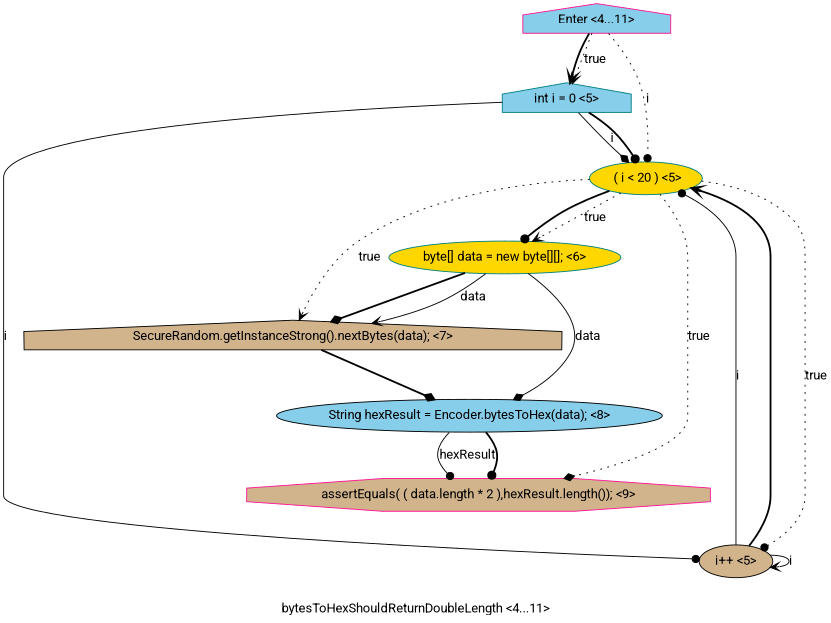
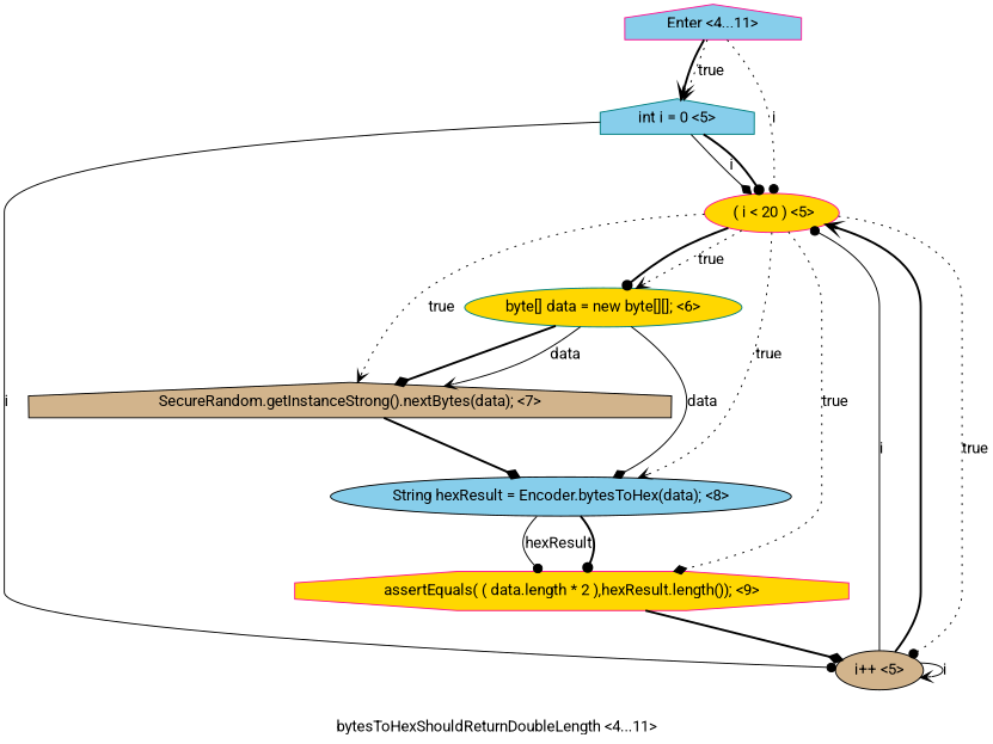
  digraph {
    fontname=Roboto
    label="bytesToHexShouldReturnDoubleLength <4...11>"
    node [color=teal fillcolor=skyblue fontname=Roboto shape=ellipse style=filled]
    edge [arrowhead=dot fontname=Roboto style=bold]
    n1 [label="int i = 0 <5>" shape=house]
-   n2 [fillcolor=gold label=" ( i < 20 ) <5>"]
+   n2 [color=deeppink fillcolor=gold label=" ( i < 20 ) <5>"]
    n3 [color=black fillcolor=tan label="i++ <5>"]
    n4 [color=black fillcolor=tan label="SecureRandom.getInstanceStrong().nextBytes(data); <7>" shape=house]
-   n5 [color=deeppink fillcolor=tan label="assertEquals( ( data.length * 2 ),hexResult.length()); <9>" shape=octagon]
+   n5 [color=deeppink fillcolor=gold label="assertEquals( ( data.length * 2 ),hexResult.length()); <9>" shape=octagon]
    n6 [color=black label="String hexResult = Encoder.bytesToHex(data); <8>"]
    n7 [fillcolor=gold label="byte[] data = new byte[][]; <6>"]
    n8 [color=deeppink label="Enter <4...11>" shape=house]
    n1 -> n2 [arrowhead=diamond label=i style=solid]
    n1 -> n2
    n1 -> n3 [label=i style=solid]
    n2 -> n3 [label=true style=dotted]
    n2 -> n4 [arrowhead=vee label=true style=dotted]
    n2 -> n5 [arrowhead=diamond label=true style=dotted]
+   n2 -> n6 [arrowhead=vee label=true style=dotted]
    n2 -> n7 [arrowhead=vee label=true style=dotted]
    n2 -> n7
    n3 -> n2 [label=i style=solid]
    n3 -> n2 [arrowhead=vee]
    n3 -> n3 [arrowhead=vee label=i style=solid]
    n4 -> n6 [arrowhead=diamond]
+   n5 -> n3 [arrowhead=diamond]
    n6 -> n5 [label=hexResult style=solid]
    n6 -> n5
    n7 -> n4 [arrowhead=vee label=data style=solid]
    n7 -> n4 [arrowhead=diamond]
    n7 -> n6 [arrowhead=diamond label=data style=solid]
    n8 -> n1 [arrowhead=vee label=true style=dotted]
    n8 -> n1 [arrowhead=vee]
    n8 -> n2 [label=i style=dotted]
  }
